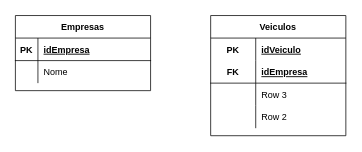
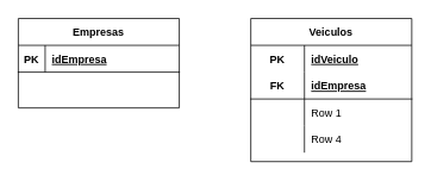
  <mxCell id="0" />
  <mxCell id="1" parent="0" />
  <mxCell id="2" value="Empresas" style="shape=table;startSize=30;container=1;collapsible=1;childLayout=tableLayout;fixedRows=1;rowLines=0;fontStyle=1;align=center;resizeLast=1;" vertex="1" parent="1"><mxGeometry x="20" y="20" width="180" height="100" as="geometry" /></mxCell>
  <mxCell id="3" value="" style="shape=partialRectangle;collapsible=0;dropTarget=0;pointerEvents=0;fillColor=none;top=0;left=0;bottom=1;right=0;points=[[0,0.5],[1,0.5]];portConstraint=eastwest;" vertex="1" parent="2"><mxGeometry y="30" width="180" height="30" as="geometry" /></mxCell>
  <mxCell id="4" value="PK" style="shape=partialRectangle;connectable=0;fillColor=none;top=0;left=0;bottom=0;right=0;fontStyle=1;overflow=hidden;" vertex="1" parent="3"><mxGeometry width="30" height="30" as="geometry" /></mxCell>
  <mxCell id="5" value="idEmpresa" style="shape=partialRectangle;connectable=0;fillColor=none;top=0;left=0;bottom=0;right=0;align=left;spacingLeft=6;fontStyle=5;overflow=hidden;" vertex="1" parent="3"><mxGeometry x="30" width="150" height="30" as="geometry" /></mxCell>
  <mxCell id="6" value="" style="shape=partialRectangle;collapsible=0;dropTarget=0;pointerEvents=0;fillColor=none;top=0;left=0;bottom=0;right=0;points=[[0,0.5],[1,0.5]];portConstraint=eastwest;" vertex="1" parent="2"><mxGeometry y="60" width="180" height="30" as="geometry" /></mxCell>
  <mxCell id="7" value="" style="shape=partialRectangle;connectable=0;fillColor=none;top=0;left=0;bottom=0;right=0;editable=1;overflow=hidden;" vertex="1" parent="6"><mxGeometry width="30" height="30" as="geometry" /></mxCell>
- <mxCell id="8" value="Nome" style="shape=partialRectangle;connectable=0;fillColor=none;top=0;left=0;bottom=0;right=0;align=left;spacingLeft=6;overflow=hidden;" vertex="1" parent="6"><mxGeometry x="30" width="150" height="30" as="geometry" /></mxCell>
  <mxCell id="9" value="Veiculos" style="shape=table;startSize=30;container=1;collapsible=1;childLayout=tableLayout;fixedRows=1;rowLines=0;fontStyle=1;align=center;resizeLast=1;" vertex="1" parent="1"><mxGeometry x="280" y="20" width="180" height="160" as="geometry" /></mxCell>
  <mxCell id="10" value="" style="shape=partialRectangle;collapsible=0;dropTarget=0;pointerEvents=0;fillColor=none;top=0;left=0;bottom=0;right=0;points=[[0,0.5],[1,0.5]];portConstraint=eastwest;" vertex="1" parent="9"><mxGeometry y="30" width="180" height="30" as="geometry" /></mxCell>
  <mxCell id="11" value="PK" style="shape=partialRectangle;connectable=0;fillColor=none;top=0;left=0;bottom=0;right=0;fontStyle=1;overflow=hidden;" vertex="1" parent="10"><mxGeometry width="60" height="30" as="geometry" /></mxCell>
  <mxCell id="12" value="idVeiculo" style="shape=partialRectangle;connectable=0;fillColor=none;top=0;left=0;bottom=0;right=0;align=left;spacingLeft=6;fontStyle=5;overflow=hidden;" vertex="1" parent="10"><mxGeometry x="60" width="120" height="30" as="geometry" /></mxCell>
  <mxCell id="13" value="" style="shape=partialRectangle;collapsible=0;dropTarget=0;pointerEvents=0;fillColor=none;top=0;left=0;bottom=1;right=0;points=[[0,0.5],[1,0.5]];portConstraint=eastwest;" vertex="1" parent="9"><mxGeometry y="60" width="180" height="30" as="geometry" /></mxCell>
  <mxCell id="14" value="FK" style="shape=partialRectangle;connectable=0;fillColor=none;top=0;left=0;bottom=0;right=0;fontStyle=1;overflow=hidden;" vertex="1" parent="13"><mxGeometry width="60" height="30" as="geometry" /></mxCell>
  <mxCell id="15" value="idEmpresa" style="shape=partialRectangle;connectable=0;fillColor=none;top=0;left=0;bottom=0;right=0;align=left;spacingLeft=6;fontStyle=5;overflow=hidden;" vertex="1" parent="13"><mxGeometry x="60" width="120" height="30" as="geometry" /></mxCell>
  <mxCell id="16" value="" style="shape=partialRectangle;collapsible=0;dropTarget=0;pointerEvents=0;fillColor=none;top=0;left=0;bottom=0;right=0;points=[[0,0.5],[1,0.5]];portConstraint=eastwest;" vertex="1" parent="9"><mxGeometry y="90" width="180" height="30" as="geometry" /></mxCell>
  <mxCell id="17" value="" style="shape=partialRectangle;connectable=0;fillColor=none;top=0;left=0;bottom=0;right=0;editable=1;overflow=hidden;" vertex="1" parent="16"><mxGeometry width="60" height="30" as="geometry" /></mxCell>
- <mxCell id="18" value="Row 3" style="shape=partialRectangle;connectable=0;fillColor=none;top=0;left=0;bottom=0;right=0;align=left;spacingLeft=6;overflow=hidden;" vertex="1" parent="16"><mxGeometry x="60" width="120" height="30" as="geometry" /></mxCell>
+ <mxCell id="18" value="Row 1" style="shape=partialRectangle;connectable=0;fillColor=none;top=0;left=0;bottom=0;right=0;align=left;spacingLeft=6;overflow=hidden;" vertex="1" parent="16"><mxGeometry x="60" width="120" height="30" as="geometry" /></mxCell>
  <mxCell id="19" value="" style="shape=partialRectangle;collapsible=0;dropTarget=0;pointerEvents=0;fillColor=none;top=0;left=0;bottom=0;right=0;points=[[0,0.5],[1,0.5]];portConstraint=eastwest;" vertex="1" parent="9"><mxGeometry y="120" width="180" height="30" as="geometry" /></mxCell>
  <mxCell id="20" value="" style="shape=partialRectangle;connectable=0;fillColor=none;top=0;left=0;bottom=0;right=0;editable=1;overflow=hidden;" vertex="1" parent="19"><mxGeometry width="60" height="30" as="geometry" /></mxCell>
- <mxCell id="21" value="Row 2" style="shape=partialRectangle;connectable=0;fillColor=none;top=0;left=0;bottom=0;right=0;align=left;spacingLeft=6;overflow=hidden;" vertex="1" parent="19"><mxGeometry x="60" width="120" height="30" as="geometry" /></mxCell>
+ <mxCell id="21" value="Row 4" style="shape=partialRectangle;connectable=0;fillColor=none;top=0;left=0;bottom=0;right=0;align=left;spacingLeft=6;overflow=hidden;" vertex="1" parent="19"><mxGeometry x="60" width="120" height="30" as="geometry" /></mxCell>
